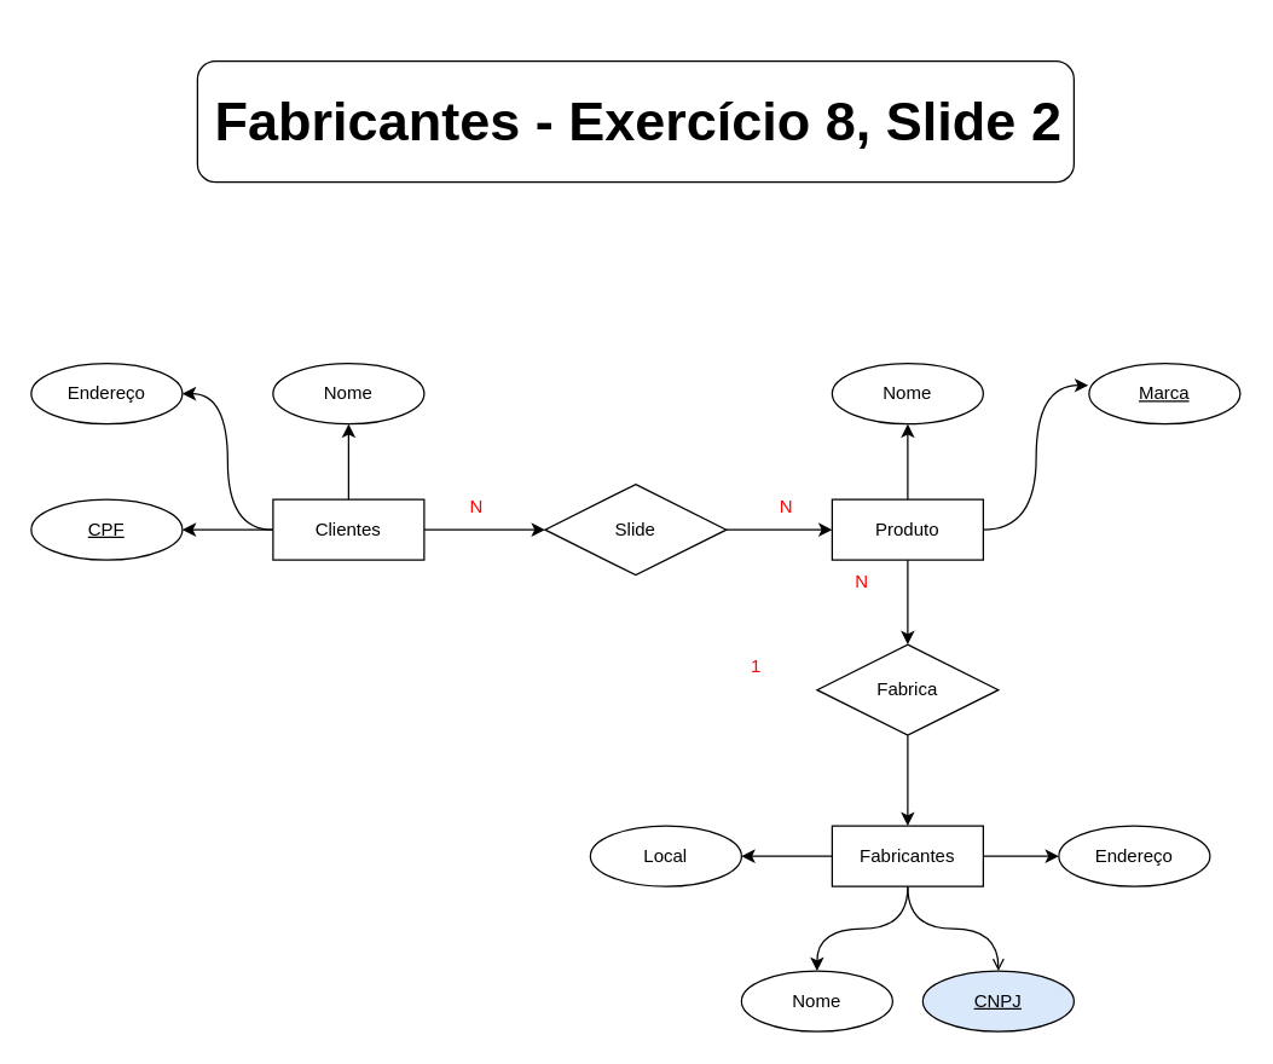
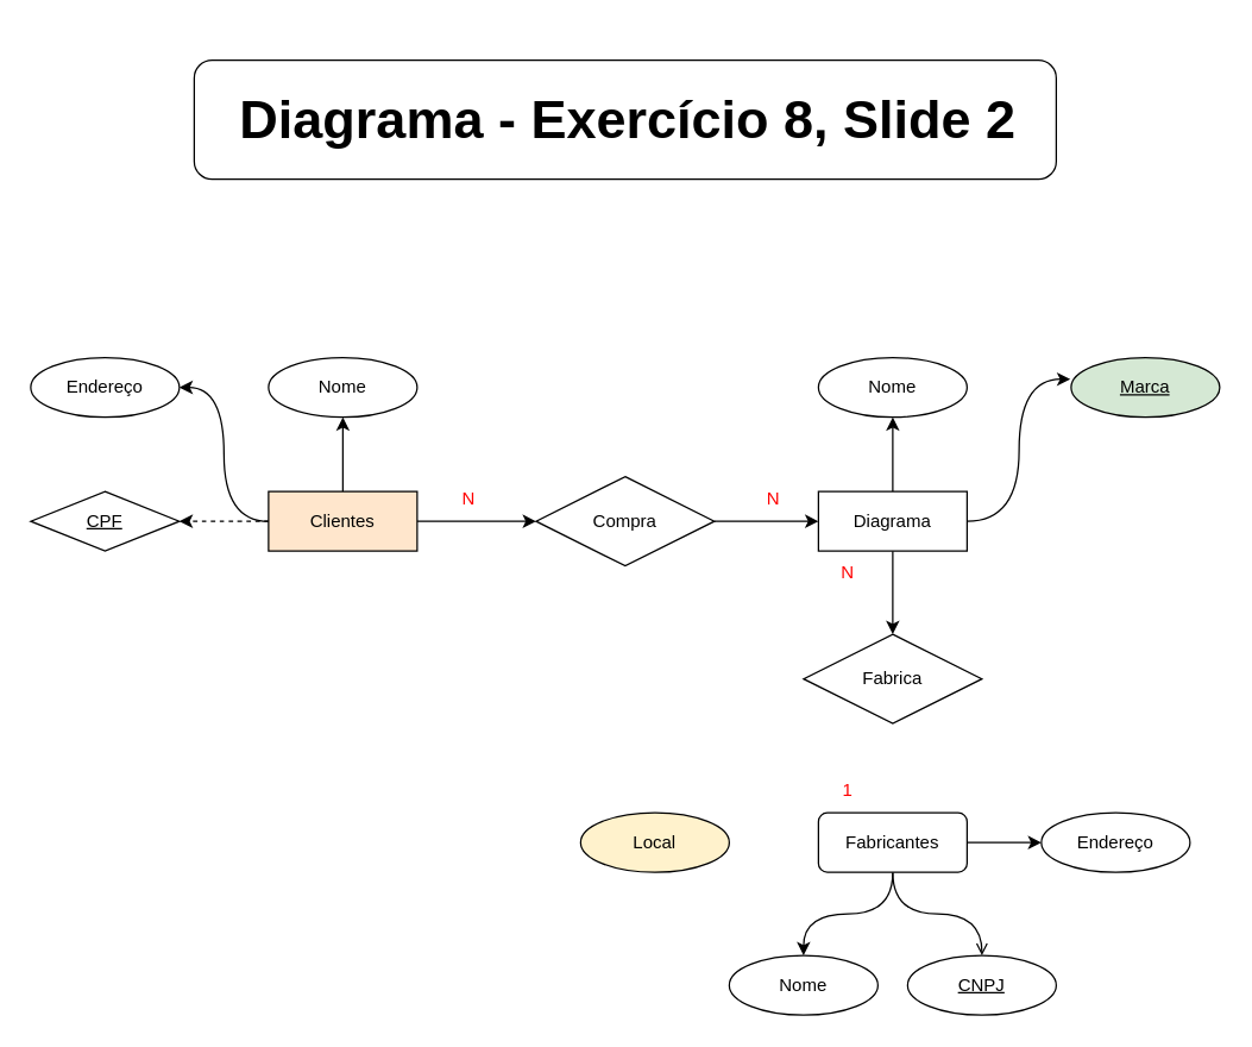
  <mxCell id="0" />
  <mxCell id="1" parent="0" />
- <mxCell id="2" style="edgeStyle=orthogonalEdgeStyle;rounded=0;orthogonalLoop=1;jettySize=auto;html=1;curved=1;" parent="1" source="6" target="19" edge="1"><mxGeometry relative="1" as="geometry" /></mxCell>
+ <mxCell id="2" style="edgeStyle=orthogonalEdgeStyle;rounded=0;orthogonalLoop=1;jettySize=auto;html=1;curved=1;dashed=1;" parent="1" source="6" target="19" edge="1"><mxGeometry relative="1" as="geometry" /></mxCell>
  <mxCell id="3" style="edgeStyle=orthogonalEdgeStyle;rounded=0;orthogonalLoop=1;jettySize=auto;html=1;entryX=0.5;entryY=1;entryDx=0;entryDy=0;curved=1;" parent="1" source="6" target="16" edge="1"><mxGeometry relative="1" as="geometry" /></mxCell>
  <mxCell id="4" style="edgeStyle=orthogonalEdgeStyle;rounded=0;orthogonalLoop=1;jettySize=auto;html=1;entryX=1;entryY=0.5;entryDx=0;entryDy=0;curved=1;" parent="1" source="6" target="17" edge="1"><mxGeometry relative="1" as="geometry" /></mxCell>
  <mxCell id="5" style="edgeStyle=orthogonalEdgeStyle;rounded=0;orthogonalLoop=1;jettySize=auto;html=1;entryX=0;entryY=0.5;entryDx=0;entryDy=0;" parent="1" source="6" target="26" edge="1"><mxGeometry relative="1" as="geometry" /></mxCell>
- <mxCell id="6" value="Clientes" style="whiteSpace=wrap;html=1;align=center;" parent="1" vertex="1"><mxGeometry x="180" y="330" width="100" height="40" as="geometry" /></mxCell>
+ <mxCell id="6" value="Clientes" style="whiteSpace=wrap;html=1;align=center;fillColor=#ffe6cc;" parent="1" vertex="1"><mxGeometry x="180" y="330" width="100" height="40" as="geometry" /></mxCell>
  <mxCell id="7" style="edgeStyle=orthogonalEdgeStyle;rounded=0;orthogonalLoop=1;jettySize=auto;html=1;entryX=0.5;entryY=1;entryDx=0;entryDy=0;curved=1;" parent="1" source="10" target="18" edge="1"><mxGeometry relative="1" as="geometry" /></mxCell>
  <mxCell id="8" style="edgeStyle=orthogonalEdgeStyle;rounded=0;orthogonalLoop=1;jettySize=auto;html=1;entryX=-0.005;entryY=0.362;entryDx=0;entryDy=0;entryPerimeter=0;curved=1;" parent="1" source="10" target="22" edge="1"><mxGeometry relative="1" as="geometry" /></mxCell>
  <mxCell id="9" style="edgeStyle=orthogonalEdgeStyle;rounded=0;orthogonalLoop=1;jettySize=auto;html=1;entryX=0.5;entryY=0;entryDx=0;entryDy=0;" parent="1" source="10" target="28" edge="1"><mxGeometry relative="1" as="geometry" /></mxCell>
- <mxCell id="10" value="Produto" style="whiteSpace=wrap;html=1;align=center;" parent="1" vertex="1"><mxGeometry x="550" y="330" width="100" height="40" as="geometry" /></mxCell>
+ <mxCell id="10" value="Diagrama" style="whiteSpace=wrap;html=1;align=center;" parent="1" vertex="1"><mxGeometry x="550" y="330" width="100" height="40" as="geometry" /></mxCell>
  <mxCell id="11" style="edgeStyle=orthogonalEdgeStyle;rounded=0;orthogonalLoop=1;jettySize=auto;html=1;entryX=0;entryY=0.5;entryDx=0;entryDy=0;curved=1;" parent="1" source="15" target="21" edge="1"><mxGeometry relative="1" as="geometry" /></mxCell>
  <mxCell id="12" style="edgeStyle=orthogonalEdgeStyle;rounded=0;orthogonalLoop=1;jettySize=auto;html=1;entryX=0.5;entryY=0;entryDx=0;entryDy=0;curved=1;endArrow=open;" parent="1" source="15" target="20" edge="1"><mxGeometry relative="1" as="geometry" /></mxCell>
  <mxCell id="13" style="edgeStyle=orthogonalEdgeStyle;rounded=0;orthogonalLoop=1;jettySize=auto;html=1;entryX=0.5;entryY=0;entryDx=0;entryDy=0;curved=1;" parent="1" source="15" target="23" edge="1"><mxGeometry relative="1" as="geometry" /></mxCell>
- <mxCell id="14" style="edgeStyle=orthogonalEdgeStyle;rounded=0;orthogonalLoop=1;jettySize=auto;html=1;exitX=0;exitY=0.5;exitDx=0;exitDy=0;curved=1;" parent="1" source="15" target="24" edge="1"><mxGeometry relative="1" as="geometry" /></mxCell>
- <mxCell id="15" value="Fabricantes" style="whiteSpace=wrap;html=1;align=center;" parent="1" vertex="1"><mxGeometry x="550" y="546" width="100" height="40" as="geometry" /></mxCell>
+ <mxCell id="15" value="Fabricantes" style="whiteSpace=wrap;html=1;align=center;rounded=1;" parent="1" vertex="1"><mxGeometry x="550" y="546" width="100" height="40" as="geometry" /></mxCell>
  <mxCell id="16" value="Nome" style="ellipse;whiteSpace=wrap;html=1;align=center;" parent="1" vertex="1"><mxGeometry x="180" y="240" width="100" height="40" as="geometry" /></mxCell>
  <mxCell id="17" value="Endereço" style="ellipse;whiteSpace=wrap;html=1;align=center;" parent="1" vertex="1"><mxGeometry x="20" y="240" width="100" height="40" as="geometry" /></mxCell>
  <mxCell id="18" value="Nome" style="ellipse;whiteSpace=wrap;html=1;align=center;" parent="1" vertex="1"><mxGeometry x="550" y="240" width="100" height="40" as="geometry" /></mxCell>
- <mxCell id="19" value="CPF" style="ellipse;whiteSpace=wrap;html=1;align=center;fontStyle=4;" parent="1" vertex="1"><mxGeometry x="20" y="330" width="100" height="40" as="geometry" /></mxCell>
- <mxCell id="20" value="CNPJ" style="ellipse;whiteSpace=wrap;html=1;align=center;fontStyle=4;fillColor=#dae8fc;" parent="1" vertex="1"><mxGeometry x="610" y="642" width="100" height="40" as="geometry" /></mxCell>
+ <mxCell id="19" value="CPF" style="rhombus;whiteSpace=wrap;html=1;align=center;fontStyle=4;" parent="1" vertex="1"><mxGeometry x="20" y="330" width="100" height="40" as="geometry" /></mxCell>
+ <mxCell id="20" value="CNPJ" style="ellipse;whiteSpace=wrap;html=1;align=center;fontStyle=4;" parent="1" vertex="1"><mxGeometry x="610" y="642" width="100" height="40" as="geometry" /></mxCell>
  <mxCell id="21" value="Endereço" style="ellipse;whiteSpace=wrap;html=1;align=center;" parent="1" vertex="1"><mxGeometry x="700" y="546" width="100" height="40" as="geometry" /></mxCell>
- <mxCell id="22" value="Marca" style="ellipse;whiteSpace=wrap;html=1;align=center;fontStyle=4;" parent="1" vertex="1"><mxGeometry x="720" y="240" width="100" height="40" as="geometry" /></mxCell>
+ <mxCell id="22" value="Marca" style="ellipse;whiteSpace=wrap;html=1;align=center;fontStyle=4;fillColor=#d5e8d4;" parent="1" vertex="1"><mxGeometry x="720" y="240" width="100" height="40" as="geometry" /></mxCell>
  <mxCell id="23" value="Nome" style="ellipse;whiteSpace=wrap;html=1;align=center;" parent="1" vertex="1"><mxGeometry x="490" y="642" width="100" height="40" as="geometry" /></mxCell>
- <mxCell id="24" value="Local" style="ellipse;whiteSpace=wrap;html=1;align=center;" parent="1" vertex="1"><mxGeometry x="390" y="546" width="100" height="40" as="geometry" /></mxCell>
+ <mxCell id="24" value="Local" style="ellipse;whiteSpace=wrap;html=1;align=center;fillColor=#fff2cc;" parent="1" vertex="1"><mxGeometry x="390" y="546" width="100" height="40" as="geometry" /></mxCell>
  <mxCell id="25" style="edgeStyle=orthogonalEdgeStyle;rounded=0;orthogonalLoop=1;jettySize=auto;html=1;" parent="1" source="26" target="10" edge="1"><mxGeometry relative="1" as="geometry" /></mxCell>
- <mxCell id="26" value="Slide" style="shape=rhombus;perimeter=rhombusPerimeter;whiteSpace=wrap;html=1;align=center;" parent="1" vertex="1"><mxGeometry x="360" y="320" width="120" height="60" as="geometry" /></mxCell>
- <mxCell id="27" style="edgeStyle=orthogonalEdgeStyle;rounded=0;orthogonalLoop=1;jettySize=auto;html=1;exitX=0.5;exitY=1;exitDx=0;exitDy=0;" parent="1" source="28" target="15" edge="1"><mxGeometry relative="1" as="geometry" /></mxCell>
+ <mxCell id="26" value="Compra" style="shape=rhombus;perimeter=rhombusPerimeter;whiteSpace=wrap;html=1;align=center;" parent="1" vertex="1"><mxGeometry x="360" y="320" width="120" height="60" as="geometry" /></mxCell>
  <mxCell id="28" value="Fabrica" style="shape=rhombus;perimeter=rhombusPerimeter;whiteSpace=wrap;html=1;align=center;" parent="1" vertex="1"><mxGeometry x="540" y="426" width="120" height="60" as="geometry" /></mxCell>
  <mxCell id="29" value="" style="rounded=1;whiteSpace=wrap;html=1;fontSize=36;" vertex="1" parent="1"><mxGeometry x="130" y="40" width="580" height="80" as="geometry" /></mxCell>
- <mxCell id="30" value="&lt;span style=&quot;font-size: 36px;&quot;&gt;&lt;b&gt;Fabricantes - Exercício 8, Slide 2&lt;/b&gt;&lt;/span&gt;" style="text;html=1;strokeColor=none;fillColor=none;align=center;verticalAlign=middle;whiteSpace=wrap;rounded=0;" vertex="1" parent="1"><mxGeometry x="134" y="20" width="576" height="120" as="geometry" /></mxCell>
+ <mxCell id="30" value="&lt;span style=&quot;font-size: 36px;&quot;&gt;&lt;b&gt;Diagrama - Exercício 8, Slide 2&lt;/b&gt;&lt;/span&gt;" style="text;html=1;strokeColor=none;fillColor=none;align=center;verticalAlign=middle;whiteSpace=wrap;rounded=0;" vertex="1" parent="1"><mxGeometry x="134" y="20" width="576" height="120" as="geometry" /></mxCell>
  <mxCell id="31" value="&lt;font color=&quot;#ff0000&quot;&gt;N&lt;/font&gt;" style="text;html=1;strokeColor=none;fillColor=none;align=center;verticalAlign=middle;whiteSpace=wrap;rounded=0;" vertex="1" parent="1"><mxGeometry x="285" y="320" width="60" height="30" as="geometry" /></mxCell>
  <mxCell id="32" value="&lt;font color=&quot;#ff0000&quot;&gt;N&lt;/font&gt;" style="text;html=1;strokeColor=none;fillColor=none;align=center;verticalAlign=middle;whiteSpace=wrap;rounded=0;" vertex="1" parent="1"><mxGeometry x="490" y="320" width="60" height="30" as="geometry" /></mxCell>
  <mxCell id="33" value="&lt;font color=&quot;#ff0000&quot;&gt;N&lt;/font&gt;" style="text;html=1;strokeColor=none;fillColor=none;align=center;verticalAlign=middle;whiteSpace=wrap;rounded=0;" vertex="1" parent="1"><mxGeometry x="540" y="370" width="60" height="30" as="geometry" /></mxCell>
- <mxCell id="34" value="&lt;font color=&quot;#ff0000&quot;&gt;1&lt;/font&gt;" style="text;html=1;strokeColor=none;fillColor=none;align=center;verticalAlign=middle;whiteSpace=wrap;rounded=0;" vertex="1" parent="1"><mxGeometry x="470" y="426" width="60" height="30" as="geometry" /></mxCell>
+ <mxCell id="34" value="&lt;font color=&quot;#ff0000&quot;&gt;1&lt;/font&gt;" style="text;html=1;strokeColor=none;fillColor=none;align=center;verticalAlign=middle;whiteSpace=wrap;rounded=0;" vertex="1" parent="1"><mxGeometry x="540" y="516" width="60" height="30" as="geometry" /></mxCell>
